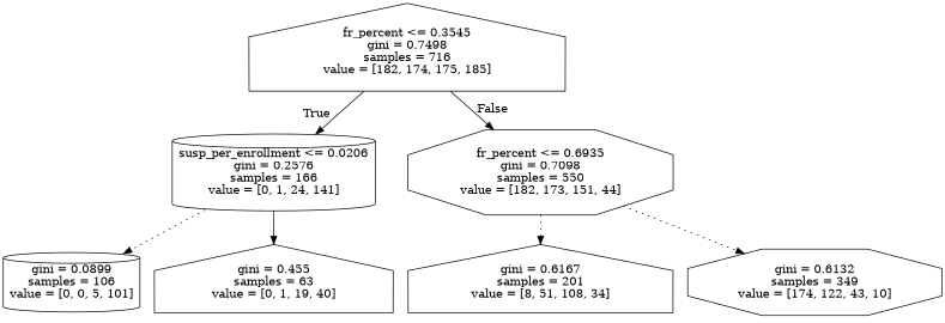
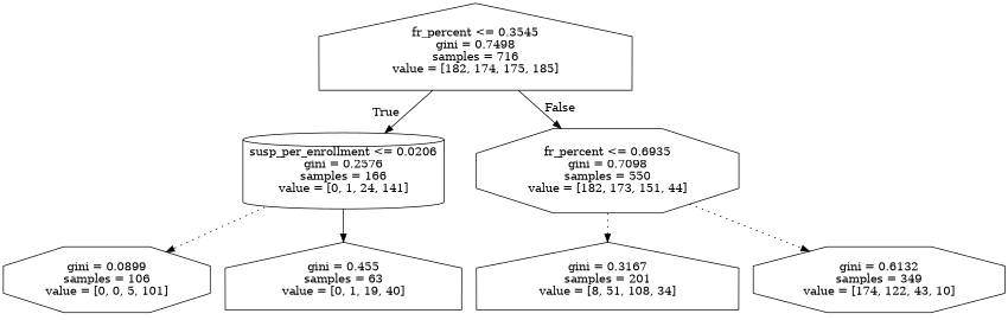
  digraph {
    node [shape=house]
    edge [style=solid]
    n1 [label="fr_percent <= 0.3545\ngini = 0.7498\nsamples = 716\nvalue = [182, 174, 175, 185]"]
    n2 [label="susp_per_enrollment <= 0.0206\ngini = 0.2576\nsamples = 166\nvalue = [0, 1, 24, 141]" shape=cylinder]
    n3 [label="fr_percent <= 0.6935\ngini = 0.7098\nsamples = 550\nvalue = [182, 173, 151, 44]" shape=octagon]
-   n4 [label="gini = 0.0899\nsamples = 106\nvalue = [0, 0, 5, 101]" shape=cylinder]
+   n4 [label="gini = 0.0899\nsamples = 106\nvalue = [0, 0, 5, 101]" shape=octagon]
    n5 [label="gini = 0.455\nsamples = 63\nvalue = [0, 1, 19, 40]"]
-   n6 [label="gini = 0.6167\nsamples = 201\nvalue = [8, 51, 108, 34]"]
+   n6 [label="gini = 0.3167\nsamples = 201\nvalue = [8, 51, 108, 34]"]
    n7 [label="gini = 0.6132\nsamples = 349\nvalue = [174, 122, 43, 10]" shape=octagon]
    n1 -> n2 [headlabel=True labelangle=45 labeldistance=2.5]
    n1 -> n3 [headlabel=False labelangle=-45 labeldistance=2.5]
    n2 -> n4 [style=dotted]
    n2 -> n5
    n3 -> n6 [style=dotted]
    n3 -> n7 [style=dotted]
  }
